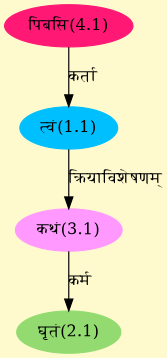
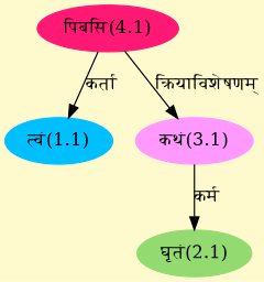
  digraph {
    bgcolor=lemonchiffon1
    compound=true
    rankdir=BT
    node [style=filled]
    edge [dir=back]
    n1 [color="#00BFFF" label="त्वं(1.1)"]
    n2 [color="#FF1975" label="पिबसि(4.1)"]
    n3 [color="#93DB70" label="घृतं(2.1)"]
    n4 [color="#FF99FF" label="कथं(3.1)"]
    n1 -> n2 [label="कर्ता"]
    n3 -> n4 [label="कर्म"]
-   n4 -> n1 [label="क्रियाविशेषणम्"]
+   n4 -> n2 [label="क्रियाविशेषणम्"]
  }
